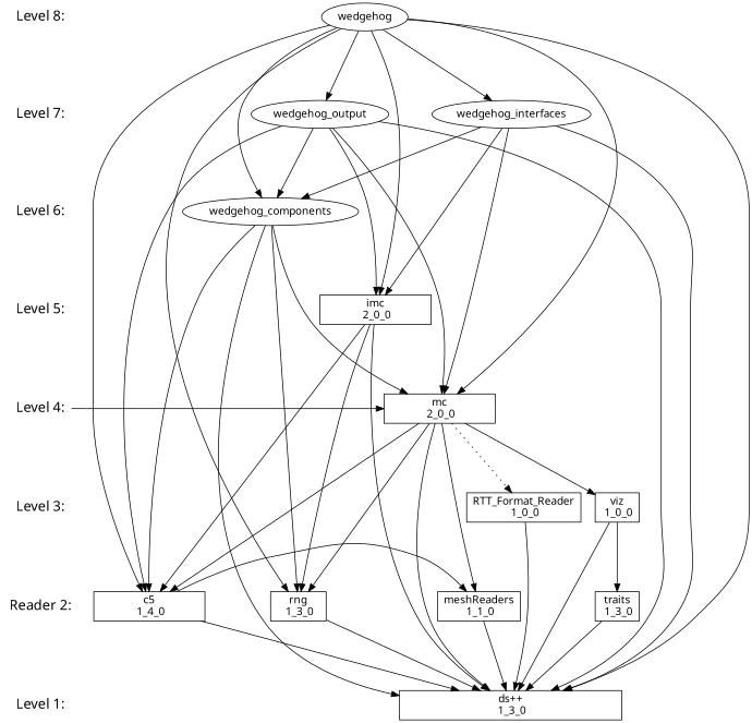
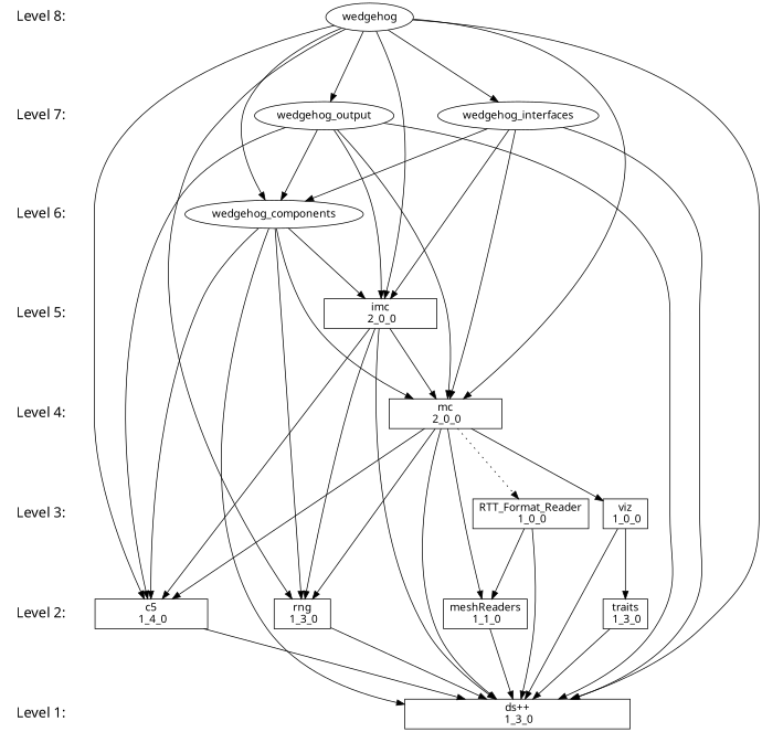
  digraph {
    fontname="Noto Sans"
    ranksep=1.25
    node [fontname="Noto Sans" shape=box]
    edge [fontname="Noto Sans"]
    n1 [fontsize=18 label="Level 1:" shape=plaintext]
    n2 [label="ds++\n 1_3_0" width=4]
-   n3 [fontsize=18 label="Reader 2:" shape=plaintext]
+   n3 [fontsize=18 label="Level 2:" shape=plaintext]
    n4 [label="c5\n 1_4_0" width=2]
    n5 [label="rng\n 1_3_0" width=1]
    n6 [label="traits\n 1_3_0"]
    n7 [label="meshReaders\n 1_1_0"]
    n8 [fontsize=18 label="Level 3:" shape=plaintext]
    n9 [label="viz\n 1_0_0"]
    n10 [label="RTT_Format_Reader\n 1_0_0"]
    n11 [fontsize=18 label="Level 4:" shape=plaintext]
    n12 [label="mc\n 2_0_0" width=2]
    n13 [fontsize=18 label="Level 5:" shape=plaintext]
    n14 [label="imc\n 2_0_0" width=2]
    n15 [fontsize=18 label="Level 6:" shape=plaintext]
    n16 [label=wedgehog_components shape=""]
    n17 [fontsize=18 label="Level 7:" shape=plaintext]
    n18 [label=wedgehog_interfaces shape=""]
    n19 [label=wedgehog_output shape=""]
    n20 [fontsize=18 label="Level 8:" shape=plaintext]
    n21 [label=wedgehog shape=""]
    subgraph sub_1 {
      rank=same
      n1
      n2
    }
    subgraph sub_2 {
      rank=same
      n3
      n4
      n5
      n6
      n7
    }
    subgraph sub_3 {
      rank=same
      n8
      n9
      n10
    }
    subgraph sub_4 {
      rank=same
      n11
      n12
    }
    subgraph sub_5 {
      rank=same
      n13
      n14
    }
    subgraph sub_6 {
      rank=same
      n15
      n16
    }
    subgraph sub_7 {
      rank=same
      n17
      n18
      n19
    }
    subgraph sub_8 {
      rank=same
      n20
      n21
    }
    n3 -> n1 [style=invis]
    n4 -> n2
    n5 -> n2
    n6 -> n2
    n7 -> n2
    n8 -> n3 [style=invis]
    n9 -> n2
    n9 -> n6
    n10 -> n2
-   n4 -> n7
+   n10 -> n7
    n11 -> n8 [style=invis]
    n12 -> n2
    n12 -> n4
    n12 -> n5
    n12 -> n7
    n12 -> n9
    n12 -> n10 [style=dotted]
    n13 -> n11 [style=invis]
    n14 -> n2
    n14 -> n4
    n14 -> n5
-   n11 -> n12
+   n14 -> n12
    n15 -> n13 [style=invis]
    n16 -> n2
    n16 -> n4
    n16 -> n5
    n16 -> n12
+   n16 -> n14
    n17 -> n15 [style=invis]
    n18 -> n2
    n18 -> n12
    n18 -> n14
    n18 -> n16
    n19 -> n2
    n19 -> n4
    n19 -> n12
    n19 -> n14
    n19 -> n16
    n20 -> n17 [style=invis]
    n21 -> n2
    n21 -> n4
    n21 -> n5
    n21 -> n12
    n21 -> n14
    n21 -> n16
    n21 -> n18
    n21 -> n19
  }
